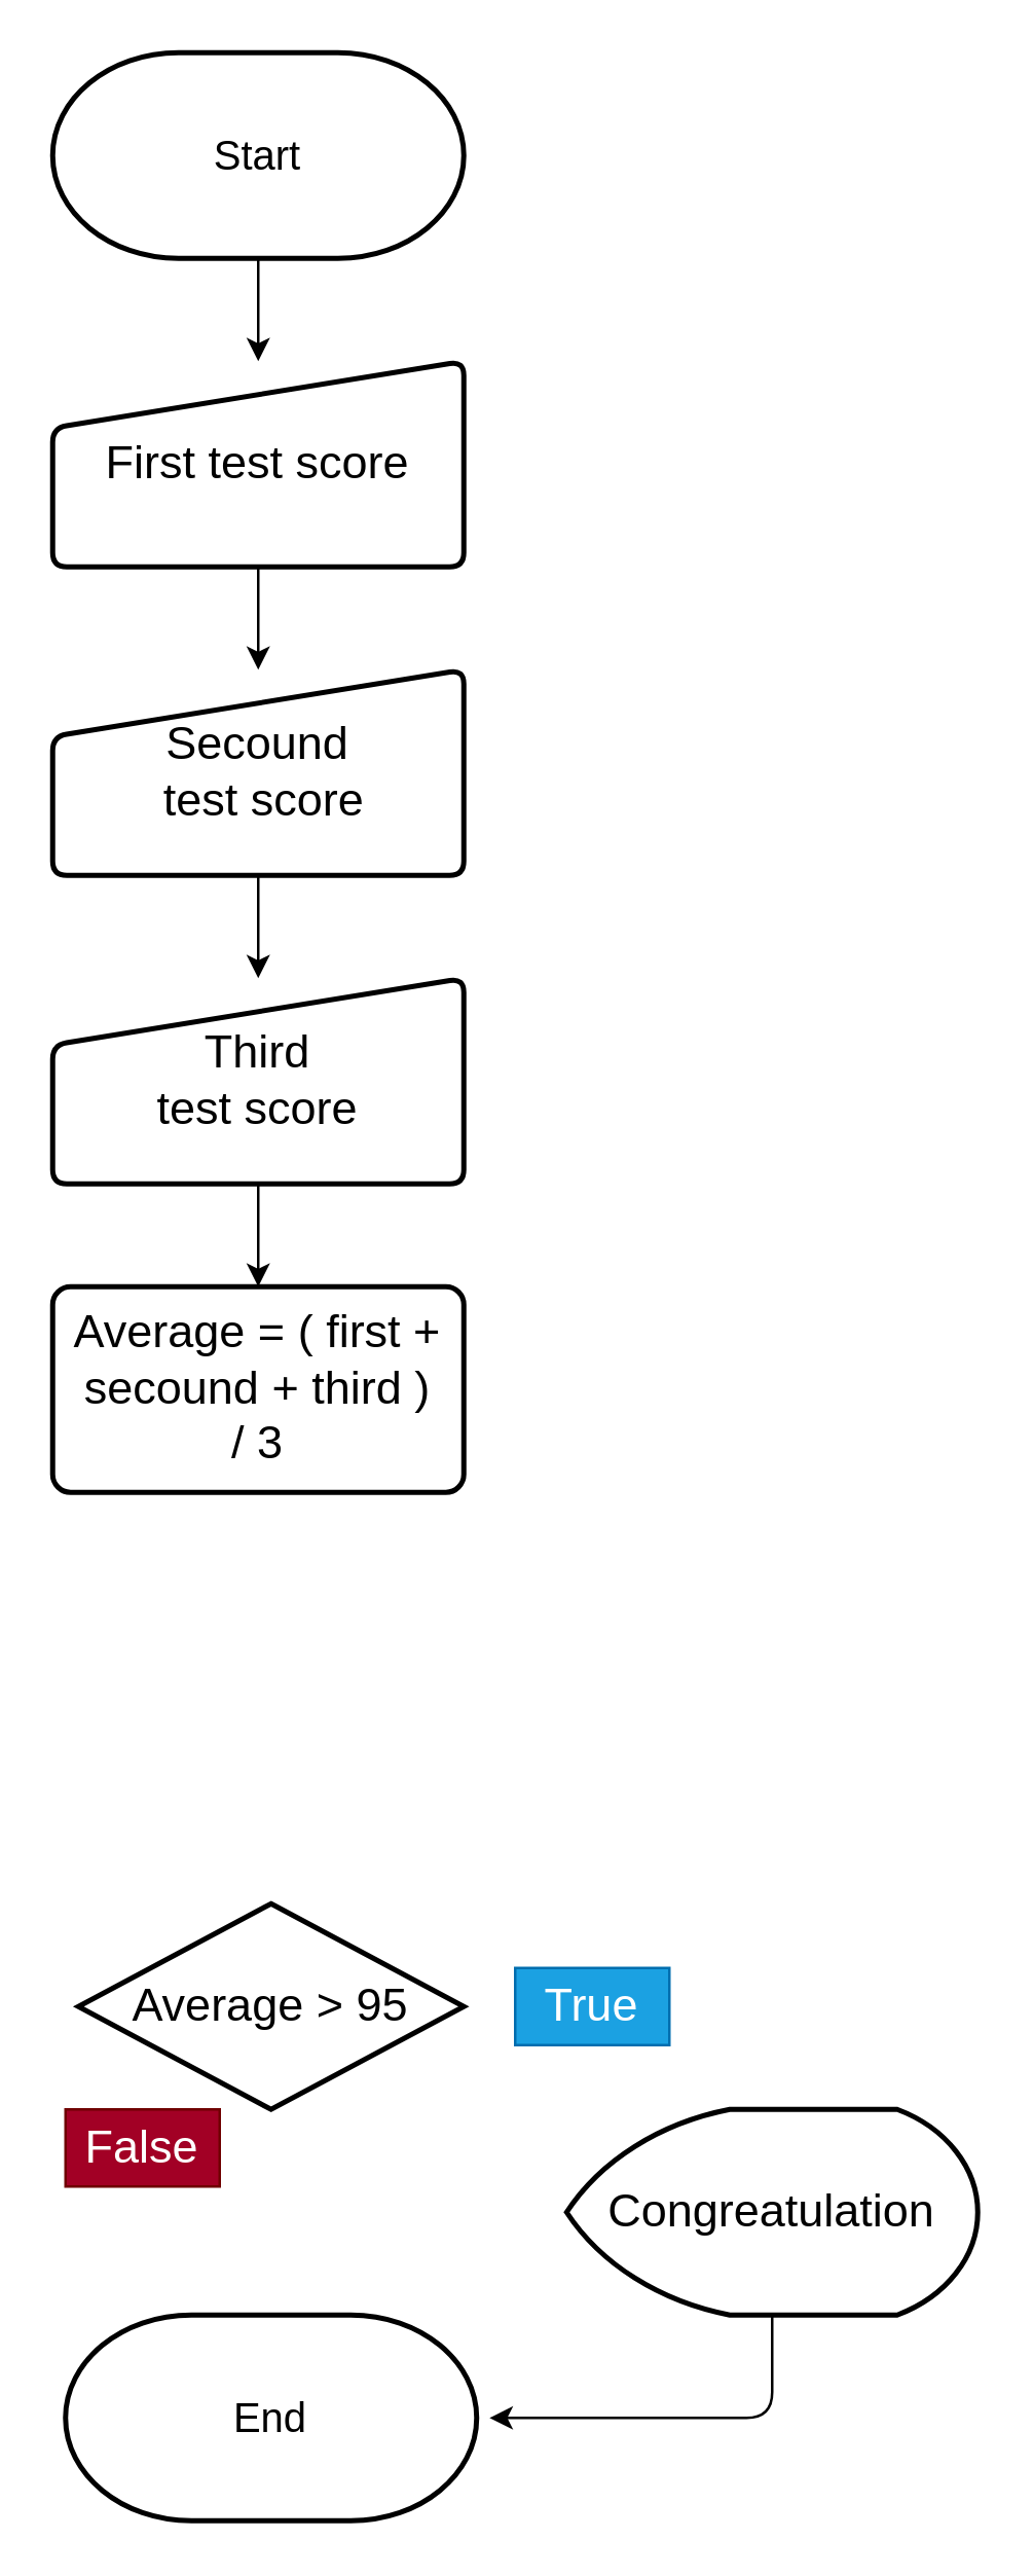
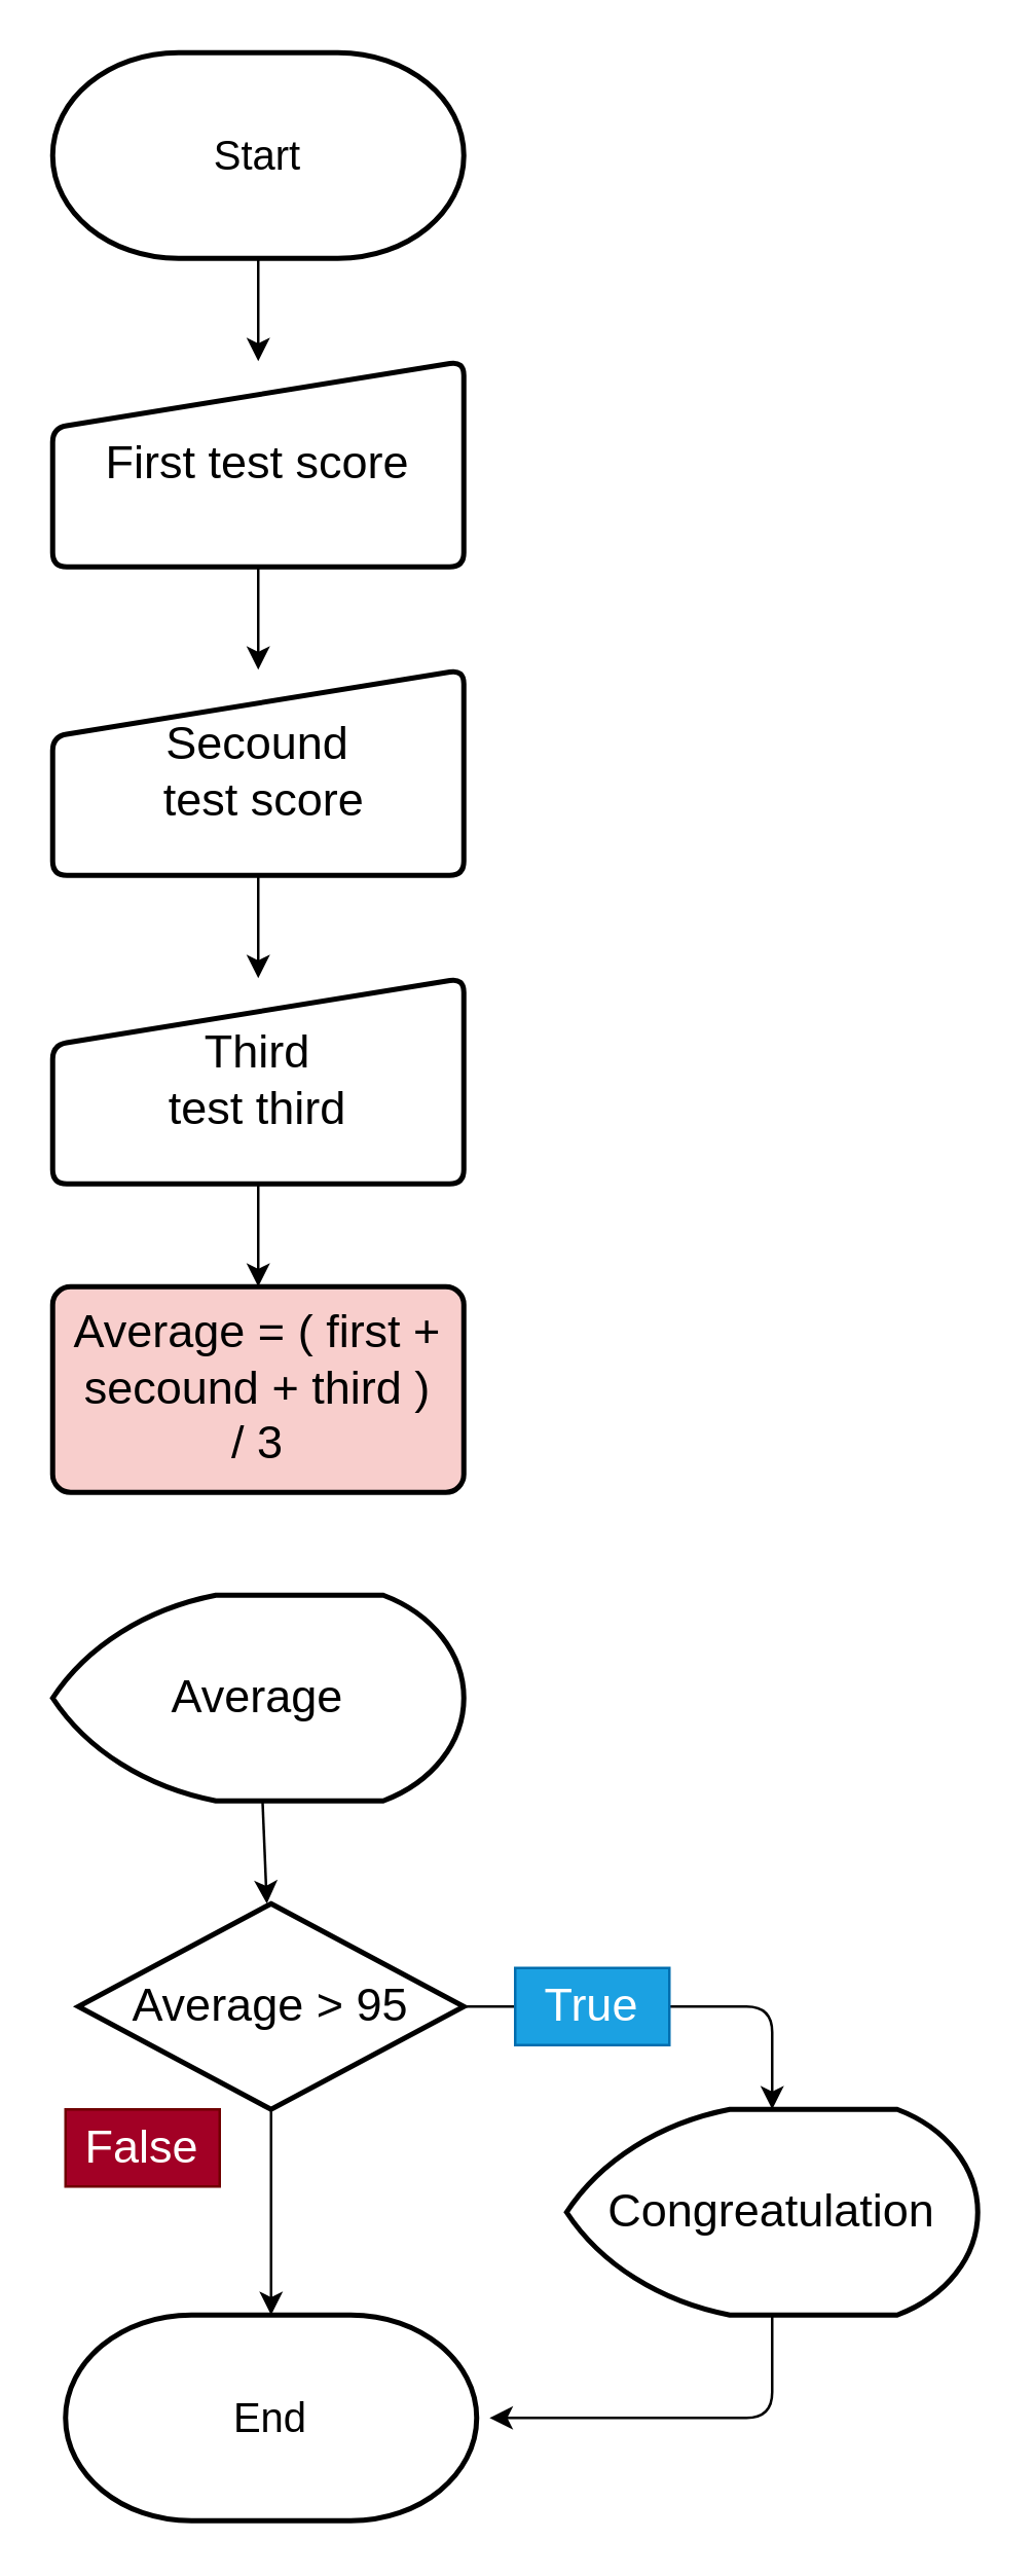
  <mxCell id="0" />
  <mxCell id="1" parent="0" />
  <mxCell id="2" value="" style="edgeStyle=none;html=1;fontSize=18;" edge="1" parent="1" source="3"><mxGeometry relative="1" as="geometry"><mxPoint x="100" y="140" as="targetPoint" /></mxGeometry></mxCell>
  <mxCell id="3" value="&lt;font size=&quot;3&quot;&gt;Start&lt;/font&gt;" style="strokeWidth=2;html=1;shape=mxgraph.flowchart.terminator;whiteSpace=wrap;" vertex="1" parent="1"><mxGeometry x="20" y="20" width="160" height="80" as="geometry" /></mxCell>
  <mxCell id="4" value="&lt;font size=&quot;3&quot;&gt;End&lt;br&gt;&lt;/font&gt;" style="strokeWidth=2;html=1;shape=mxgraph.flowchart.terminator;whiteSpace=wrap;" vertex="1" parent="1"><mxGeometry x="25" y="900" width="160" height="80" as="geometry" /></mxCell>
  <mxCell id="5" value="" style="edgeStyle=none;html=1;fontSize=18;" edge="1" parent="1"><mxGeometry relative="1" as="geometry"><mxPoint x="100" y="220" as="sourcePoint" /><mxPoint x="100" y="260" as="targetPoint" /></mxGeometry></mxCell>
  <mxCell id="6" value="" style="edgeStyle=none;html=1;fontSize=18;" edge="1" parent="1"><mxGeometry relative="1" as="geometry"><mxPoint x="100" y="340" as="sourcePoint" /><mxPoint x="100" y="380" as="targetPoint" /></mxGeometry></mxCell>
  <mxCell id="7" value="" style="edgeStyle=none;html=1;fontSize=18;" edge="1" parent="1" target="8"><mxGeometry relative="1" as="geometry"><mxPoint x="100" y="460" as="sourcePoint" /></mxGeometry></mxCell>
- <mxCell id="8" value="Average = ( first + secound + third ) &lt;br&gt;/ 3" style="rounded=1;whiteSpace=wrap;html=1;absoluteArcSize=1;arcSize=14;strokeWidth=2;fontSize=18;" vertex="1" parent="1"><mxGeometry x="20" y="500" width="160" height="80" as="geometry" /></mxCell>
+ <mxCell id="8" value="Average = ( first + secound + third ) &lt;br&gt;/ 3" style="rounded=1;whiteSpace=wrap;html=1;absoluteArcSize=1;arcSize=14;strokeWidth=2;fontSize=18;fillColor=#f8cecc;" vertex="1" parent="1"><mxGeometry x="20" y="500" width="160" height="80" as="geometry" /></mxCell>
+ <mxCell id="9" value="" style="edgeStyle=none;html=1;fontSize=18;" edge="1" parent="1" source="10" target="13"><mxGeometry relative="1" as="geometry" /></mxCell>
+ <mxCell id="10" value="Average" style="strokeWidth=2;html=1;shape=mxgraph.flowchart.display;whiteSpace=wrap;fontSize=18;" vertex="1" parent="1"><mxGeometry x="20" y="620" width="160" height="80" as="geometry" /></mxCell>
+ <mxCell id="11" value="" style="edgeStyle=none;html=1;fontSize=18;" edge="1" parent="1" source="13" target="15"><mxGeometry relative="1" as="geometry"><Array as="points"><mxPoint x="300" y="780" /></Array></mxGeometry></mxCell>
+ <mxCell id="12" value="" style="edgeStyle=none;html=1;fontSize=18;" edge="1" parent="1" source="13" target="4"><mxGeometry relative="1" as="geometry" /></mxCell>
  <mxCell id="13" value="Average &amp;gt; 95" style="strokeWidth=2;html=1;shape=mxgraph.flowchart.decision;whiteSpace=wrap;fontSize=18;" vertex="1" parent="1"><mxGeometry x="30" y="740" width="150" height="80" as="geometry" /></mxCell>
  <mxCell id="14" style="edgeStyle=none;html=1;fontSize=18;" edge="1" parent="1" source="15"><mxGeometry relative="1" as="geometry"><mxPoint x="190" y="940" as="targetPoint" /><Array as="points"><mxPoint x="300" y="940" /></Array></mxGeometry></mxCell>
  <mxCell id="15" value="Congreatulation" style="strokeWidth=2;html=1;shape=mxgraph.flowchart.display;whiteSpace=wrap;fontSize=18;" vertex="1" parent="1"><mxGeometry x="220" y="820" width="160" height="80" as="geometry" /></mxCell>
  <mxCell id="16" value="True" style="text;html=1;strokeColor=#006EAF;fillColor=#1ba1e2;align=center;verticalAlign=middle;whiteSpace=wrap;rounded=0;fontSize=18;fontColor=#ffffff;" vertex="1" parent="1"><mxGeometry x="200" y="765" width="60" height="30" as="geometry" /></mxCell>
  <mxCell id="17" value="False" style="text;html=1;strokeColor=#6F0000;fillColor=#a20025;align=center;verticalAlign=middle;whiteSpace=wrap;rounded=0;fontSize=18;fontColor=#ffffff;" vertex="1" parent="1"><mxGeometry x="25" y="820" width="60" height="30" as="geometry" /></mxCell>
  <mxCell id="18" value="First test score" style="html=1;strokeWidth=2;shape=manualInput;whiteSpace=wrap;rounded=1;size=26;arcSize=11;fontSize=18;" vertex="1" parent="1"><mxGeometry x="20" y="140" width="160" height="80" as="geometry" /></mxCell>
  <mxCell id="19" value="Secound&lt;br&gt;&amp;nbsp;test score" style="html=1;strokeWidth=2;shape=manualInput;whiteSpace=wrap;rounded=1;size=26;arcSize=11;fontSize=18;" vertex="1" parent="1"><mxGeometry x="20" y="260" width="160" height="80" as="geometry" /></mxCell>
- <mxCell id="20" value="Third&lt;br&gt;test score" style="html=1;strokeWidth=2;shape=manualInput;whiteSpace=wrap;rounded=1;size=26;arcSize=11;fontSize=18;" vertex="1" parent="1"><mxGeometry x="20" y="380" width="160" height="80" as="geometry" /></mxCell>
+ <mxCell id="20" value="Third&lt;br&gt;test third" style="html=1;strokeWidth=2;shape=manualInput;whiteSpace=wrap;rounded=1;size=26;arcSize=11;fontSize=18;" vertex="1" parent="1"><mxGeometry x="20" y="380" width="160" height="80" as="geometry" /></mxCell>
